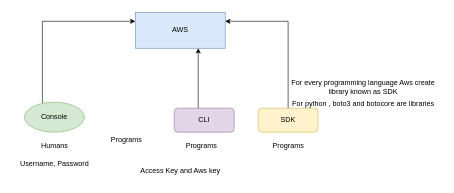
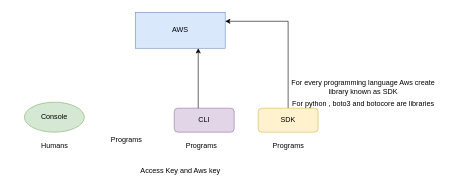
  <mxCell id="0" />
  <mxCell id="1" parent="0" />
  <mxCell id="2" value="AWS" style="rounded=0;whiteSpace=wrap;html=1;fillColor=#dae8fc;strokeColor=#6c8ebf;" vertex="1" parent="1"><mxGeometry x="225" y="20" width="150" height="60" as="geometry" /></mxCell>
- <mxCell id="3" style="edgeStyle=orthogonalEdgeStyle;rounded=0;orthogonalLoop=1;jettySize=auto;html=1;entryX=0;entryY=0.25;entryDx=0;entryDy=0;" edge="1" parent="1" source="4" target="2"><mxGeometry relative="1" as="geometry"><mxPoint x="90" y="9.237" as="targetPoint" /><Array as="points"><mxPoint x="70" y="35" /></Array></mxGeometry></mxCell>
  <mxCell id="4" value="Console" style="ellipse;whiteSpace=wrap;html=1;fillColor=#d5e8d4;strokeColor=#82b366;" vertex="1" parent="1"><mxGeometry x="40" y="170" width="100" height="50" as="geometry" /></mxCell>
  <mxCell id="5" style="edgeStyle=orthogonalEdgeStyle;rounded=0;orthogonalLoop=1;jettySize=auto;html=1;exitX=0.5;exitY=0;exitDx=0;exitDy=0;entryX=1;entryY=0.25;entryDx=0;entryDy=0;" edge="1" parent="1" source="6" target="2"><mxGeometry relative="1" as="geometry" /></mxCell>
  <mxCell id="6" value="SDK" style="rounded=1;whiteSpace=wrap;html=1;fillColor=#fff2cc;strokeColor=#d6b656;" vertex="1" parent="1"><mxGeometry x="430" y="180" width="100" height="40" as="geometry" /></mxCell>
  <mxCell id="7" value="CLI" style="rounded=1;whiteSpace=wrap;html=1;fillColor=#e1d5e7;strokeColor=#9673a6;" vertex="1" parent="1"><mxGeometry x="290" y="180" width="100" height="40" as="geometry" /></mxCell>
  <mxCell id="8" value="" style="endArrow=classic;html=1;rounded=0;entryX=0.5;entryY=1;entryDx=0;entryDy=0;" edge="1" parent="1"><mxGeometry width="50" height="50" relative="1" as="geometry"><mxPoint x="330" y="180" as="sourcePoint" /><mxPoint x="330" y="80" as="targetPoint" /></mxGeometry></mxCell>
  <mxCell id="9" value="For every programming language Aws create&lt;br&gt;library known as SDK" style="text;html=1;align=center;verticalAlign=middle;resizable=0;points=[];autosize=1;strokeColor=none;fillColor=none;" vertex="1" parent="1"><mxGeometry x="475" y="125" width="260" height="40" as="geometry" /></mxCell>
  <mxCell id="10" value="Programs" style="text;html=1;align=center;verticalAlign=middle;resizable=0;points=[];autosize=1;strokeColor=none;fillColor=none;" vertex="1" parent="1"><mxGeometry x="170" y="218" width="80" height="30" as="geometry" /></mxCell>
  <mxCell id="11" value="Programs" style="text;html=1;align=center;verticalAlign=middle;resizable=0;points=[];autosize=1;strokeColor=none;fillColor=none;" vertex="1" parent="1"><mxGeometry x="295" y="228" width="80" height="30" as="geometry" /></mxCell>
  <mxCell id="12" value="Programs" style="text;html=1;align=center;verticalAlign=middle;resizable=0;points=[];autosize=1;strokeColor=none;fillColor=none;" vertex="1" parent="1"><mxGeometry x="440" y="228" width="80" height="30" as="geometry" /></mxCell>
  <mxCell id="13" value="Humans" style="text;html=1;align=center;verticalAlign=middle;resizable=0;points=[];autosize=1;strokeColor=none;fillColor=none;" vertex="1" parent="1"><mxGeometry x="55" y="228" width="70" height="30" as="geometry" /></mxCell>
  <mxCell id="14" value="Access Key and Aws key" style="text;html=1;align=center;verticalAlign=middle;resizable=0;points=[];autosize=1;strokeColor=none;fillColor=none;" vertex="1" parent="1"><mxGeometry x="215" y="270" width="170" height="30" as="geometry" /></mxCell>
  <mxCell id="15" value="For python , boto3 and botocore are libraries" style="text;html=1;align=center;verticalAlign=middle;resizable=0;points=[];autosize=1;strokeColor=none;fillColor=none;" vertex="1" parent="1"><mxGeometry x="475" y="158" width="260" height="30" as="geometry" /></mxCell>
- <mxCell id="16" value="Username, Password" style="text;html=1;align=center;verticalAlign=middle;resizable=0;points=[];autosize=1;strokeColor=none;fillColor=none;" vertex="1" parent="1"><mxGeometry x="20" y="258" width="140" height="30" as="geometry" /></mxCell>
